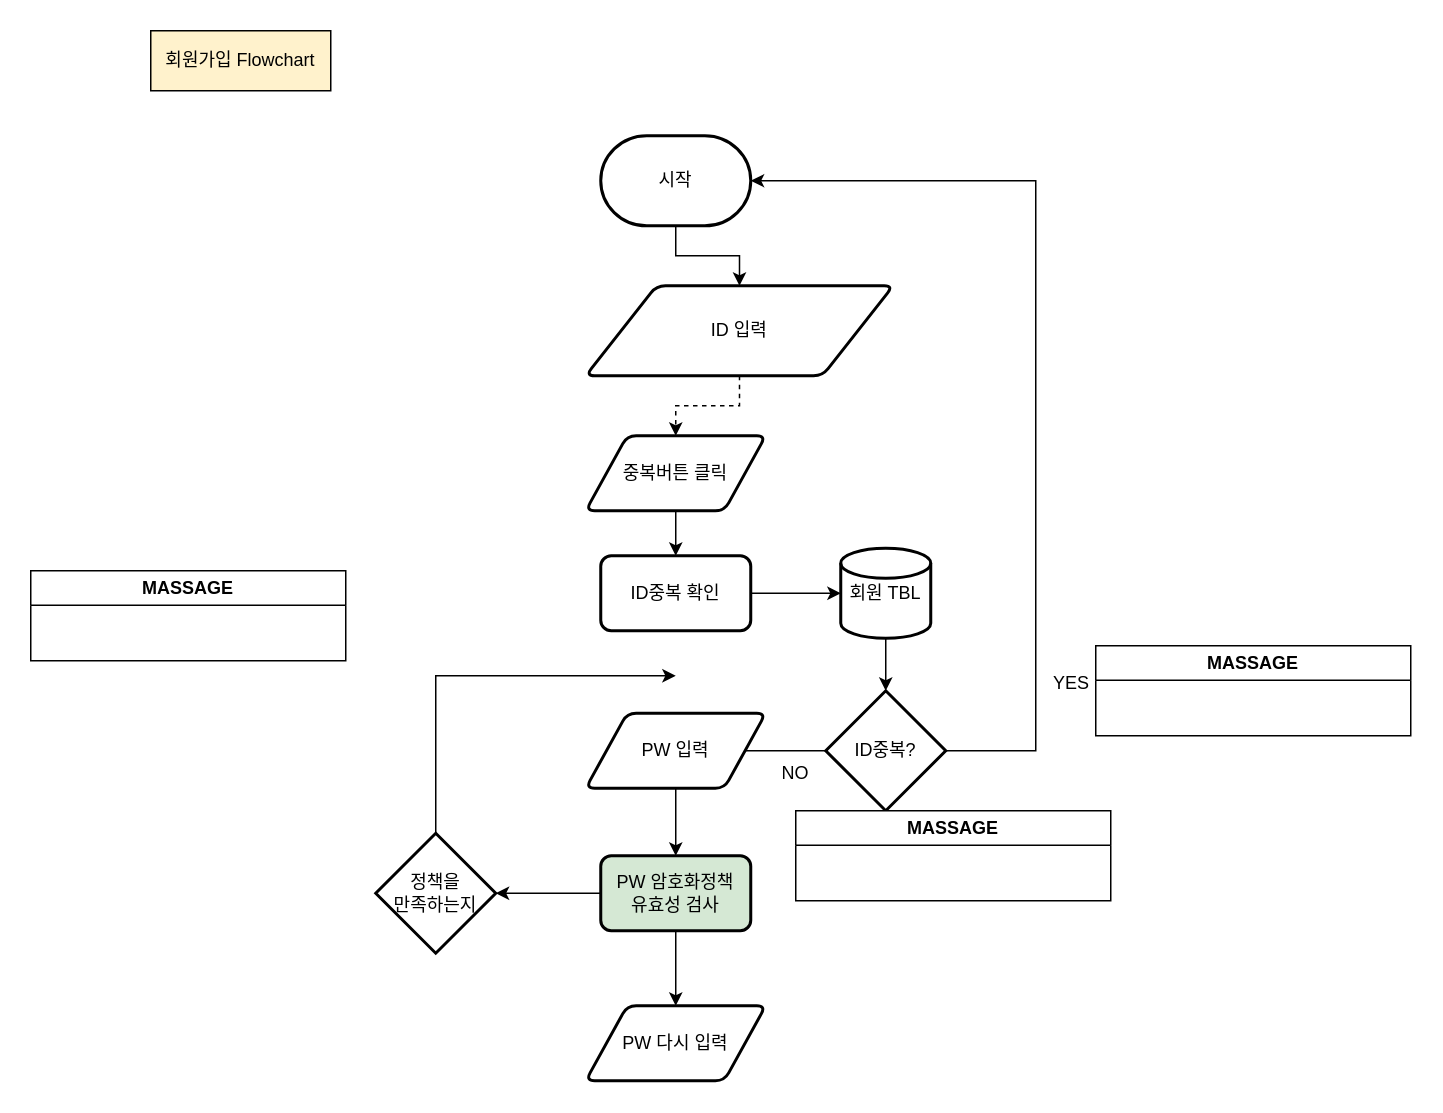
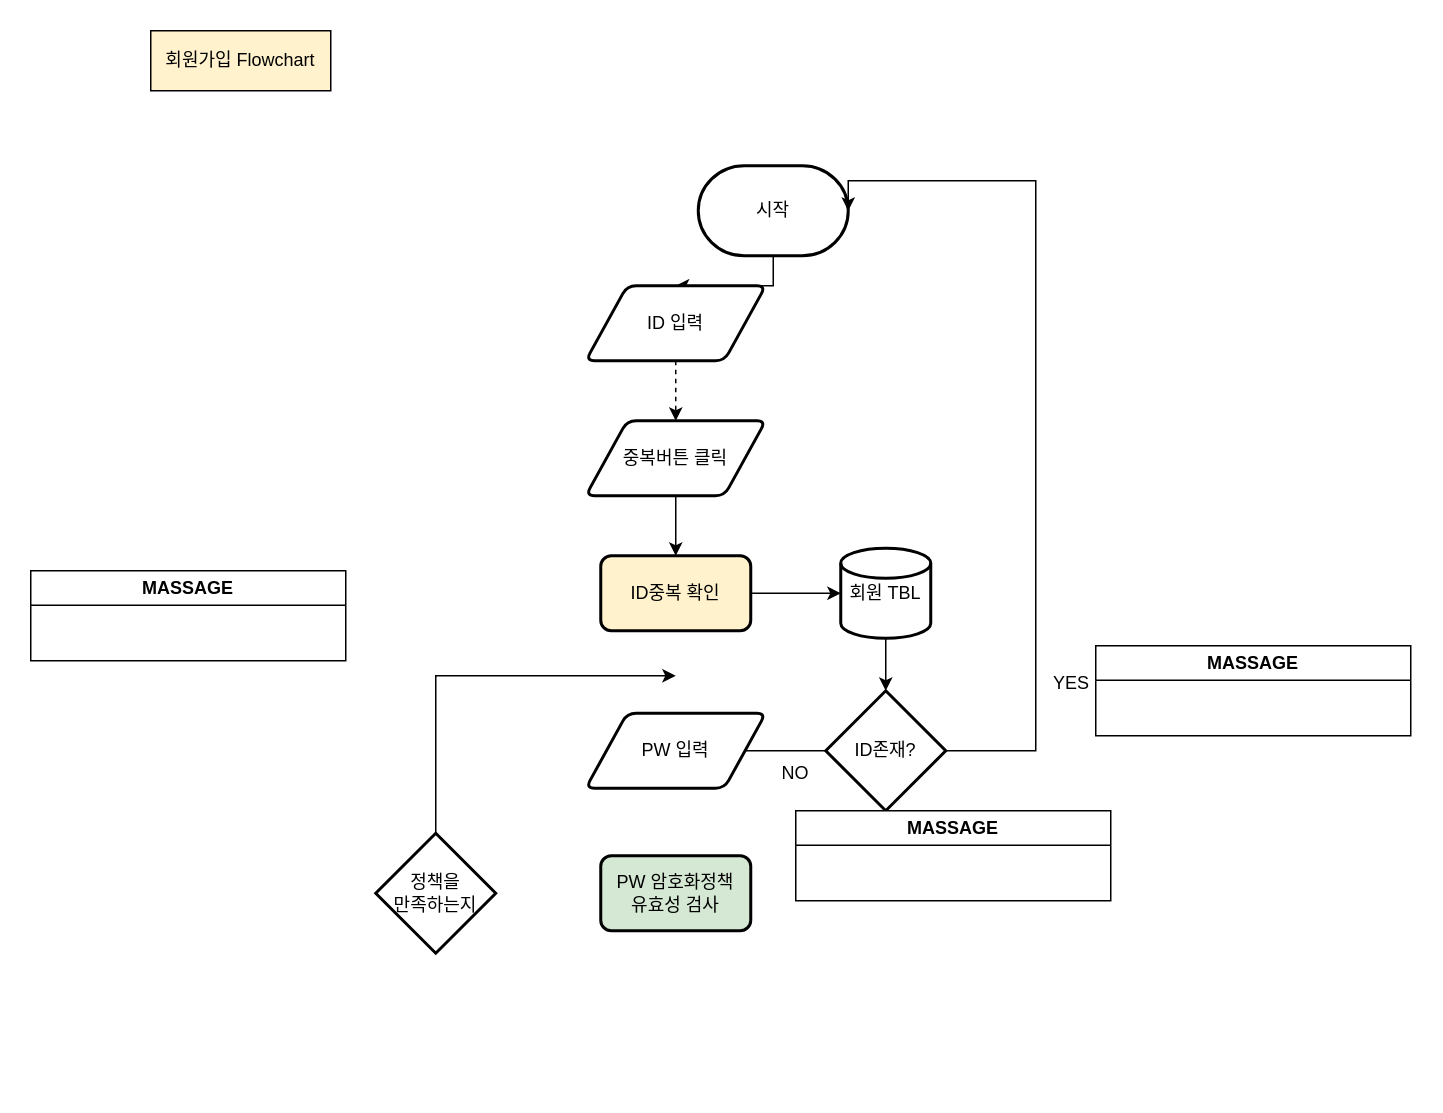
  <mxCell id="0" />
  <mxCell id="1" parent="0" />
  <mxCell id="2" value="회원가입 Flowchart" style="rounded=0;whiteSpace=wrap;html=1;fillColor=#fff2cc;" vertex="1" parent="1"><mxGeometry x="100" y="20" width="120" height="40" as="geometry" /></mxCell>
  <mxCell id="3" value="" style="edgeStyle=orthogonalEdgeStyle;rounded=0;orthogonalLoop=1;jettySize=auto;html=1;" edge="1" parent="1" source="4" target="6"><mxGeometry relative="1" as="geometry" /></mxCell>
- <mxCell id="4" value="시작" style="strokeWidth=2;html=1;shape=mxgraph.flowchart.terminator;whiteSpace=wrap;" vertex="1" parent="1"><mxGeometry x="400" y="90" width="100" height="60" as="geometry" /></mxCell>
+ <mxCell id="4" value="시작" style="strokeWidth=2;html=1;shape=mxgraph.flowchart.terminator;whiteSpace=wrap;" vertex="1" parent="1"><mxGeometry x="465" y="110" width="100" height="60" as="geometry" /></mxCell>
  <mxCell id="5" value="" style="edgeStyle=orthogonalEdgeStyle;rounded=0;orthogonalLoop=1;jettySize=auto;html=1;dashed=1;" edge="1" parent="1" source="6" target="8"><mxGeometry relative="1" as="geometry" /></mxCell>
- <mxCell id="6" value="ID 입력" style="shape=parallelogram;html=1;strokeWidth=2;perimeter=parallelogramPerimeter;whiteSpace=wrap;rounded=1;arcSize=12;size=0.23;" vertex="1" parent="1"><mxGeometry x="390" y="190" width="205" height="60" as="geometry" /></mxCell>
+ <mxCell id="6" value="ID 입력" style="shape=parallelogram;html=1;strokeWidth=2;perimeter=parallelogramPerimeter;whiteSpace=wrap;rounded=1;arcSize=12;size=0.23;" vertex="1" parent="1"><mxGeometry x="390" y="190" width="120" height="50" as="geometry" /></mxCell>
  <mxCell id="7" value="" style="edgeStyle=orthogonalEdgeStyle;rounded=0;orthogonalLoop=1;jettySize=auto;html=1;" edge="1" parent="1" source="8" target="10"><mxGeometry relative="1" as="geometry" /></mxCell>
- <mxCell id="8" value="중복버튼 클릭" style="shape=parallelogram;html=1;strokeWidth=2;perimeter=parallelogramPerimeter;whiteSpace=wrap;rounded=1;arcSize=12;size=0.23;" vertex="1" parent="1"><mxGeometry x="390" y="290" width="120" height="50" as="geometry" /></mxCell>
+ <mxCell id="8" value="중복버튼 클릭" style="shape=parallelogram;html=1;strokeWidth=2;perimeter=parallelogramPerimeter;whiteSpace=wrap;rounded=1;arcSize=12;size=0.23;" vertex="1" parent="1"><mxGeometry x="390" y="280" width="120" height="50" as="geometry" /></mxCell>
  <mxCell id="9" value="" style="edgeStyle=orthogonalEdgeStyle;rounded=0;orthogonalLoop=1;jettySize=auto;html=1;" edge="1" parent="1" source="10" target="12"><mxGeometry relative="1" as="geometry" /></mxCell>
- <mxCell id="10" value="ID중복 확인" style="rounded=1;whiteSpace=wrap;html=1;absoluteArcSize=1;arcSize=14;strokeWidth=2;" vertex="1" parent="1"><mxGeometry x="400" y="370" width="100" height="50" as="geometry" /></mxCell>
+ <mxCell id="10" value="ID중복 확인" style="rounded=1;whiteSpace=wrap;html=1;absoluteArcSize=1;arcSize=14;strokeWidth=2;fillColor=#fff2cc;" vertex="1" parent="1"><mxGeometry x="400" y="370" width="100" height="50" as="geometry" /></mxCell>
  <mxCell id="11" value="" style="edgeStyle=orthogonalEdgeStyle;rounded=0;orthogonalLoop=1;jettySize=auto;html=1;" edge="1" parent="1" source="12" target="14"><mxGeometry relative="1" as="geometry" /></mxCell>
  <mxCell id="12" value="회원 TBL" style="strokeWidth=2;html=1;shape=mxgraph.flowchart.database;whiteSpace=wrap;" vertex="1" parent="1"><mxGeometry x="560" y="365" width="60" height="60" as="geometry" /></mxCell>
  <mxCell id="13" value="" style="edgeStyle=orthogonalEdgeStyle;rounded=0;orthogonalLoop=1;jettySize=auto;html=1;endArrow=none;" edge="1" parent="1" source="14" target="17"><mxGeometry relative="1" as="geometry" /></mxCell>
- <mxCell id="14" value="ID중복?" style="strokeWidth=2;html=1;shape=mxgraph.flowchart.decision;whiteSpace=wrap;" vertex="1" parent="1"><mxGeometry x="550" y="460" width="80" height="80" as="geometry" /></mxCell>
+ <mxCell id="14" value="ID존재?" style="strokeWidth=2;html=1;shape=mxgraph.flowchart.decision;whiteSpace=wrap;" vertex="1" parent="1"><mxGeometry x="550" y="460" width="80" height="80" as="geometry" /></mxCell>
  <mxCell id="15" style="edgeStyle=orthogonalEdgeStyle;rounded=0;orthogonalLoop=1;jettySize=auto;html=1;entryX=1;entryY=0.5;entryDx=0;entryDy=0;entryPerimeter=0;" edge="1" parent="1" source="14" target="4"><mxGeometry relative="1" as="geometry"><Array as="points"><mxPoint x="690" y="500" /><mxPoint x="690" y="120" /></Array></mxGeometry></mxCell>
- <mxCell id="16" value="" style="edgeStyle=orthogonalEdgeStyle;rounded=0;orthogonalLoop=1;jettySize=auto;html=1;" edge="1" parent="1" source="17" target="20"><mxGeometry relative="1" as="geometry" /></mxCell>
  <mxCell id="17" value="PW 입력" style="shape=parallelogram;html=1;strokeWidth=2;perimeter=parallelogramPerimeter;whiteSpace=wrap;rounded=1;arcSize=12;size=0.23;" vertex="1" parent="1"><mxGeometry x="390" y="475" width="120" height="50" as="geometry" /></mxCell>
- <mxCell id="18" value="" style="edgeStyle=orthogonalEdgeStyle;rounded=0;orthogonalLoop=1;jettySize=auto;html=1;" edge="1" parent="1" source="20" target="23"><mxGeometry relative="1" as="geometry" /></mxCell>
- <mxCell id="19" value="" style="edgeStyle=orthogonalEdgeStyle;rounded=0;orthogonalLoop=1;jettySize=auto;html=1;" edge="1" parent="1" source="20" target="22"><mxGeometry relative="1" as="geometry" /></mxCell>
  <mxCell id="20" value="PW 암호화정책&lt;br&gt;유효성 검사" style="rounded=1;whiteSpace=wrap;html=1;absoluteArcSize=1;arcSize=14;strokeWidth=2;fillColor=#d5e8d4;" vertex="1" parent="1"><mxGeometry x="400" y="570" width="100" height="50" as="geometry" /></mxCell>
  <mxCell id="21" style="edgeStyle=orthogonalEdgeStyle;rounded=0;orthogonalLoop=1;jettySize=auto;html=1;exitX=0.5;exitY=0;exitDx=0;exitDy=0;exitPerimeter=0;" edge="1" parent="1" source="22"><mxGeometry relative="1" as="geometry"><mxPoint x="230" y="620" as="sourcePoint" /><mxPoint x="450" y="450" as="targetPoint" /><Array as="points"><mxPoint x="290" y="450" /></Array></mxGeometry></mxCell>
  <mxCell id="22" value="정책을 &lt;br&gt;만족하는지" style="strokeWidth=2;html=1;shape=mxgraph.flowchart.decision;whiteSpace=wrap;" vertex="1" parent="1"><mxGeometry x="250" y="555" width="80" height="80" as="geometry" /></mxCell>
- <mxCell id="23" value="PW 다시 입력" style="shape=parallelogram;html=1;strokeWidth=2;perimeter=parallelogramPerimeter;whiteSpace=wrap;rounded=1;arcSize=12;size=0.23;" vertex="1" parent="1"><mxGeometry x="390" y="670" width="120" height="50" as="geometry" /></mxCell>
  <mxCell id="24" value="YES" style="text;html=1;strokeColor=none;fillColor=none;align=center;verticalAlign=middle;whiteSpace=wrap;rounded=0;" vertex="1" parent="1"><mxGeometry x="684" y="440" width="60" height="30" as="geometry" /></mxCell>
  <mxCell id="25" value="NO" style="text;html=1;strokeColor=none;fillColor=none;align=center;verticalAlign=middle;whiteSpace=wrap;rounded=0;" vertex="1" parent="1"><mxGeometry x="500" y="500" width="60" height="30" as="geometry" /></mxCell>
  <mxCell id="26" value="MASSAGE" style="swimlane;whiteSpace=wrap;html=1;" vertex="1" parent="1"><mxGeometry x="730" y="430" width="210" height="60" as="geometry" /></mxCell>
  <mxCell id="27" value="MASSAGE" style="swimlane;whiteSpace=wrap;html=1;" vertex="1" parent="1"><mxGeometry x="530" y="540" width="210" height="60" as="geometry" /></mxCell>
  <mxCell id="28" value="MASSAGE" style="swimlane;whiteSpace=wrap;html=1;" vertex="1" parent="1"><mxGeometry x="20" y="380" width="210" height="60" as="geometry" /></mxCell>
